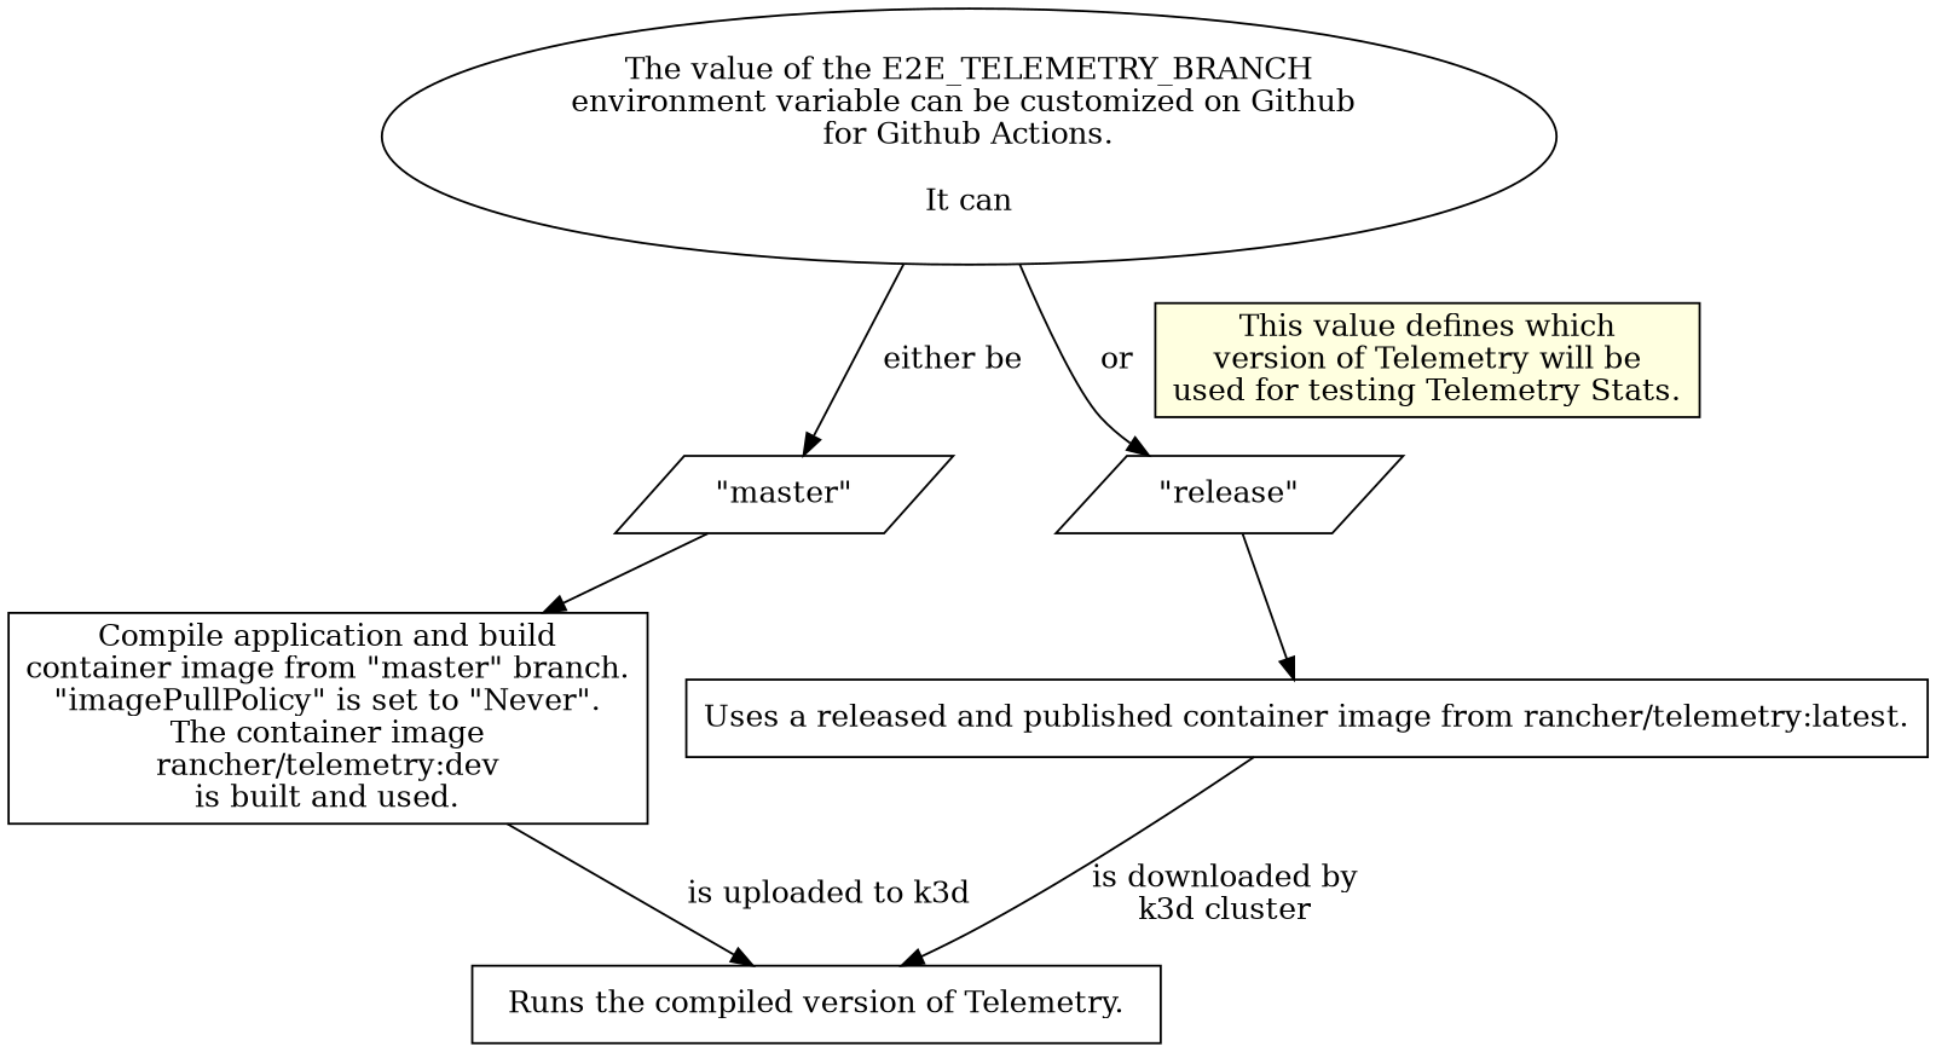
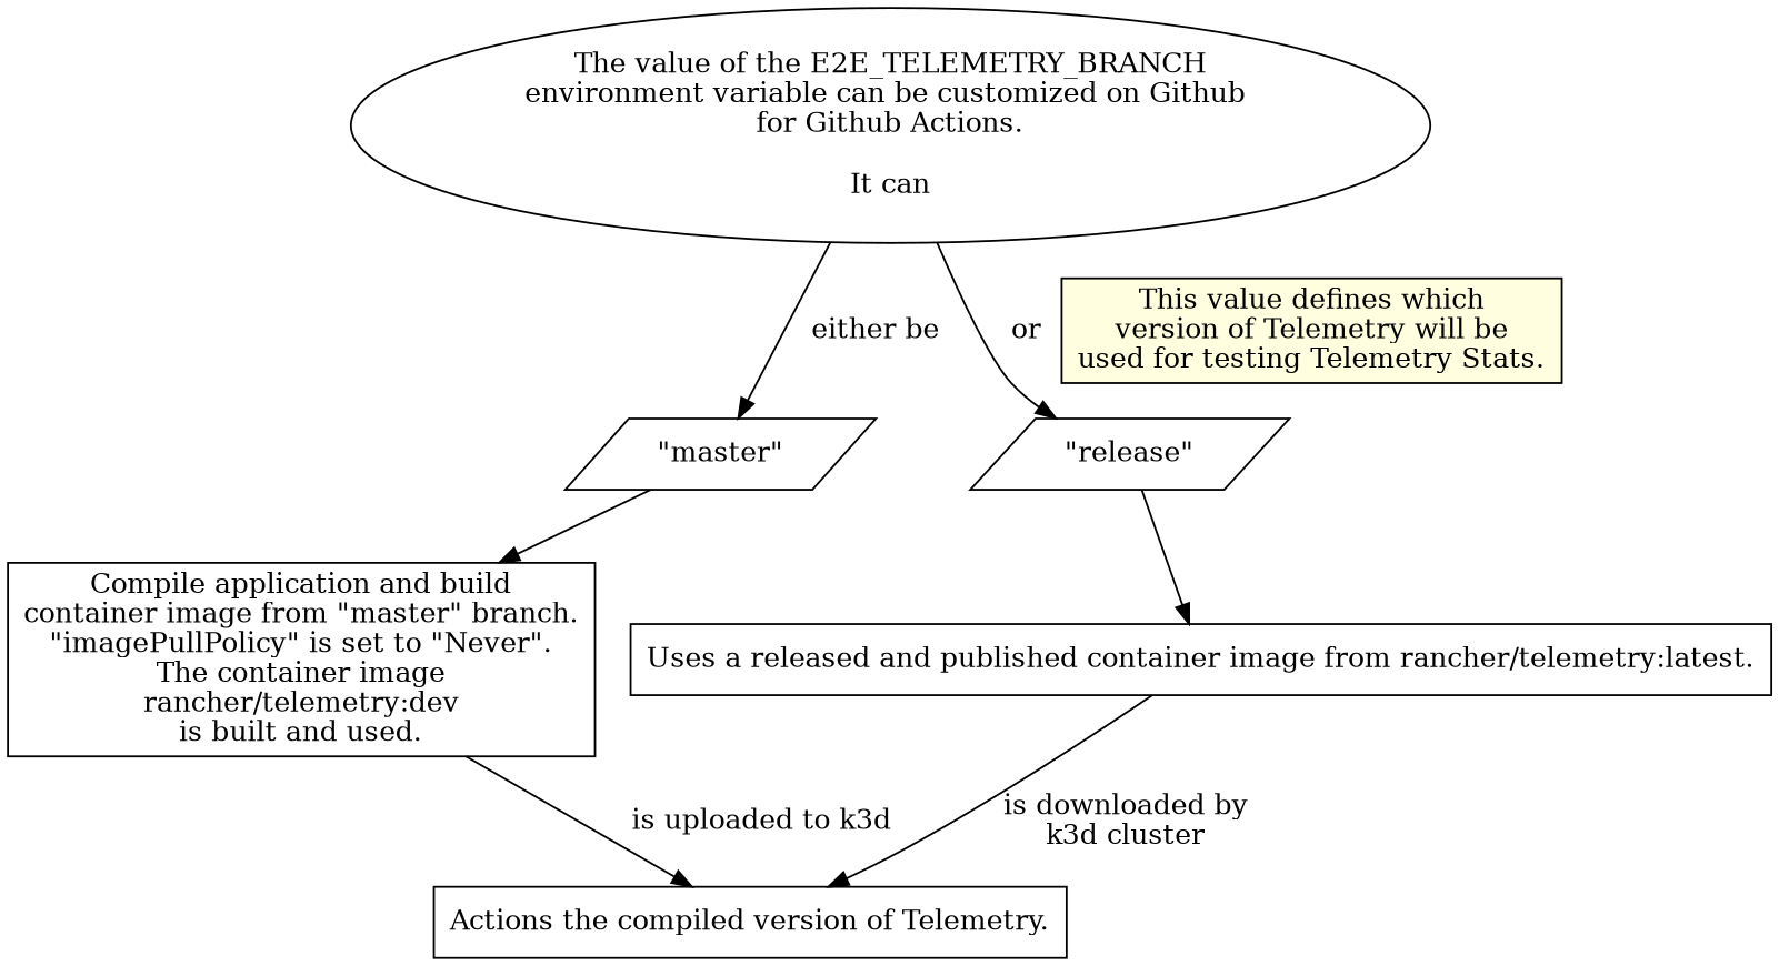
  digraph {
    node [shape=box]
-   n1 [label="Runs the compiled version of Telemetry."]
+   n1 [label="Actions the compiled version of Telemetry."]
    n2 [label="The value of the E2E_TELEMETRY_BRANCH\nenvironment variable can be customized on Github \nfor Github Actions.\n\nIt can" shape=oval]
    n3 [label="\"master\"" shape=parallelogram]
    n4 [label="\"release\"" shape=parallelogram]
    n5 [fillcolor=lightyellow label="This value defines which\nversion of Telemetry will be\nused for testing Telemetry Stats." style=filled]
    n6 [label="Compile application and build\ncontainer image from \"master\" branch.\n\"imagePullPolicy\" is set to \"Never\".\nThe container image\nrancher/telemetry:dev\nis built and used."]
    n7 [label="Uses a released and published container image from rancher/telemetry:latest."]
    subgraph sub_1 {
      rank=sink
      n1
    }
    n2 -> n3 [label="either be"]
    n2 -> n4 [label=or]
    n3 -> n6
    n4 -> n7
    n6 -> n1 [label="is uploaded to k3d"]
    n7 -> n1 [label="is downloaded by\nk3d cluster"]
  }
